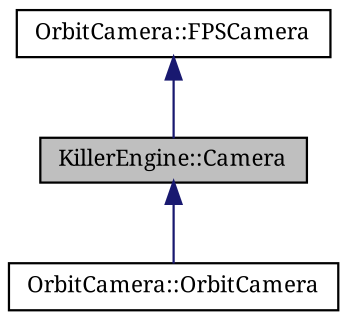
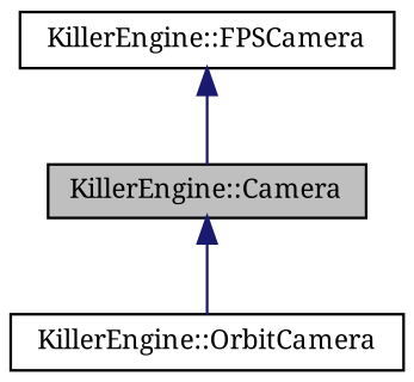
  digraph {
    fontname="Noto Serif"
    node [color=black fillcolor=white fontname="Noto Serif" fontsize=10 shape=record style=filled]
    edge [color=midnightblue dir=back fontname="Noto Serif" fontsize=10 labelfontname=Helvetica labelfontsize=10 style=solid]
    n1 [fillcolor=grey75 fontcolor=black height=0.2 label="KillerEngine::Camera" width=0.4]
-   n2 [height=0.2 label="OrbitCamera::OrbitCamera" width=0.4]
-   n3 [height=0.2 label="OrbitCamera::FPSCamera" width=0.4]
+   n2 [height=0.2 label="KillerEngine::OrbitCamera" width=0.4]
+   n3 [height=0.2 label="KillerEngine::FPSCamera" width=0.4]
    n1 -> n2
    n3 -> n1
  }
